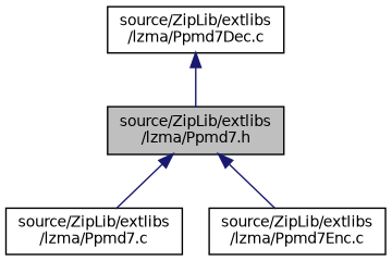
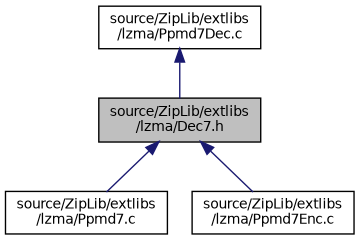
  digraph {
    node [color=black fillcolor=white fontname=Helvetica fontsize=10 shape=record style=filled]
    edge [color=midnightblue dir=back fontname=Helvetica fontsize=10 labelfontname=Helvetica labelfontsize=10 style=solid]
-   n1 [fillcolor=grey75 fontcolor=black height=0.2 label="source/ZipLib/extlibs\l/lzma/Ppmd7.h" width=0.4]
+   n1 [fillcolor=grey75 fontcolor=black height=0.2 label="source/ZipLib/extlibs\l/lzma/Dec7.h" width=0.4]
    n2 [height=0.2 label="source/ZipLib/extlibs\l/lzma/Ppmd7.c" width=0.4]
    n3 [height=0.2 label="source/ZipLib/extlibs\l/lzma/Ppmd7Enc.c" width=0.4]
    n4 [height=0.2 label="source/ZipLib/extlibs\l/lzma/Ppmd7Dec.c" width=0.4]
    n1 -> n2
    n1 -> n3
    n4 -> n1
  }
